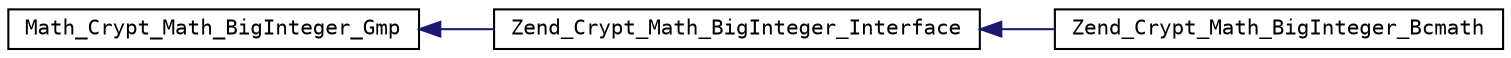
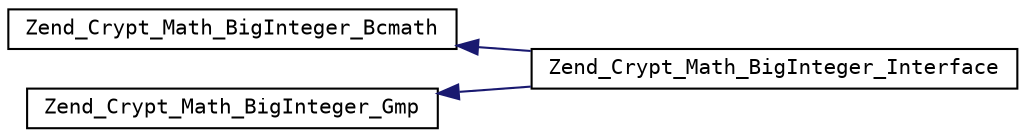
  digraph {
    fontname="DejaVu Sans Mono"
    rankdir=LR
    node [color=black fillcolor=white fontname="DejaVu Sans Mono" fontsize=10 shape=record style=filled]
    edge [color=midnightblue dir=back fontname="DejaVu Sans Mono" fontsize=10 labelfontname=Helvetica labelfontsize=10 style=solid]
    n1 [height=0.2 label=Zend_Crypt_Math_BigInteger_Interface width=0.4]
    n2 [height=0.2 label=Zend_Crypt_Math_BigInteger_Bcmath width=0.4]
-   n3 [height=0.2 label=Math_Crypt_Math_BigInteger_Gmp width=0.4]
-   n1 -> n2
+   n3 [height=0.2 label=Zend_Crypt_Math_BigInteger_Gmp width=0.4]
+   n2 -> n1
    n3 -> n1
  }
